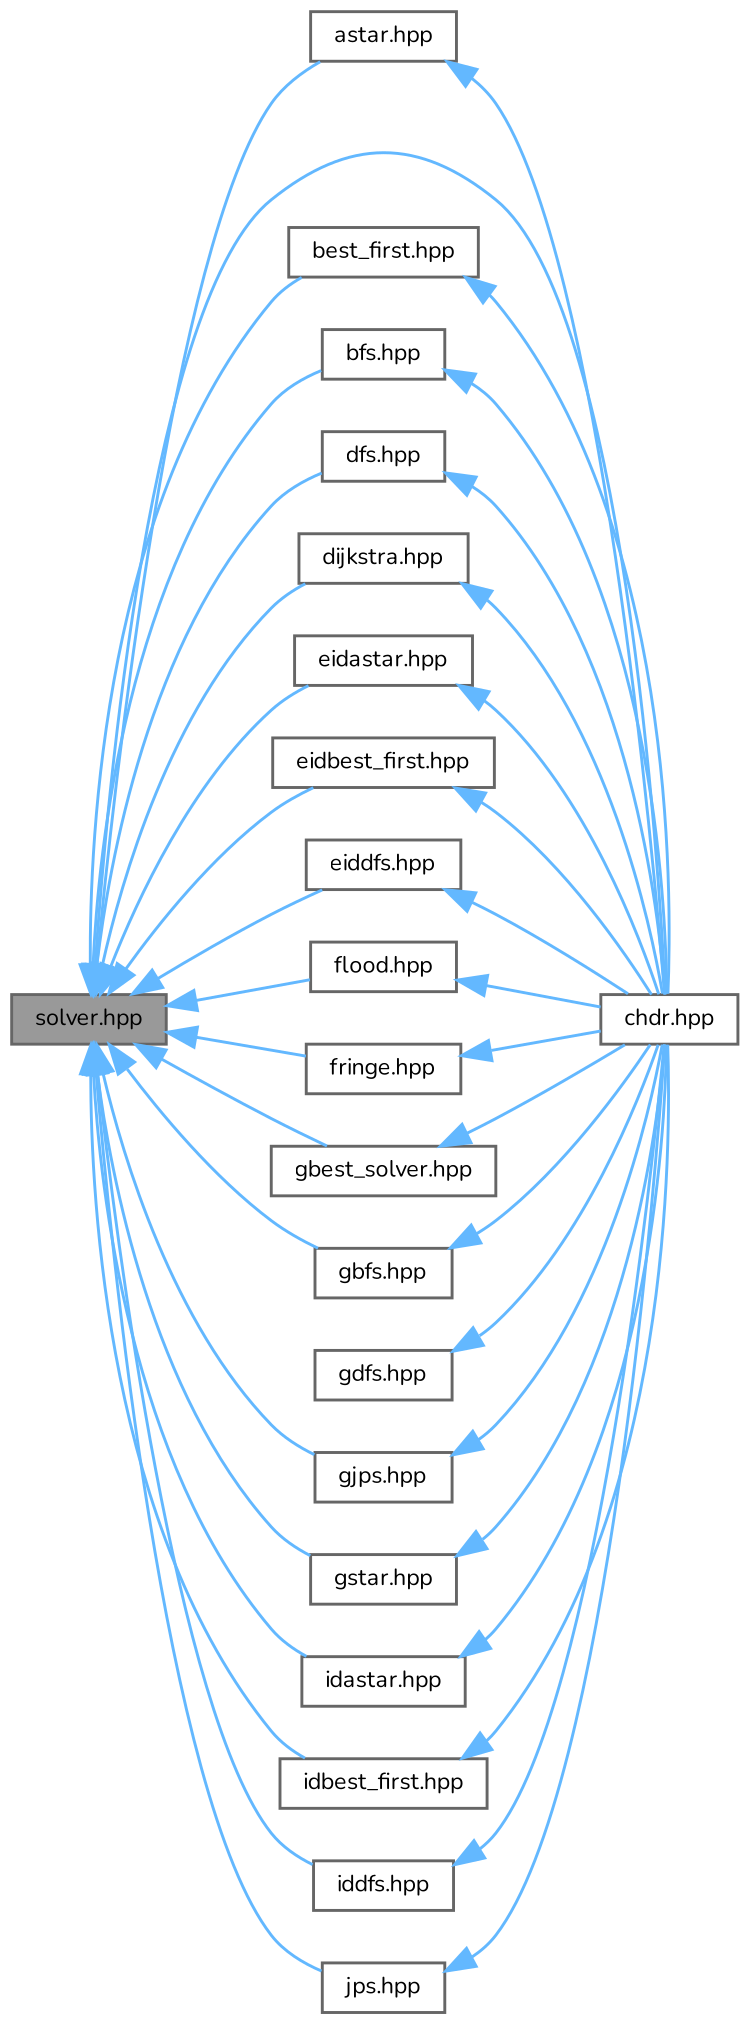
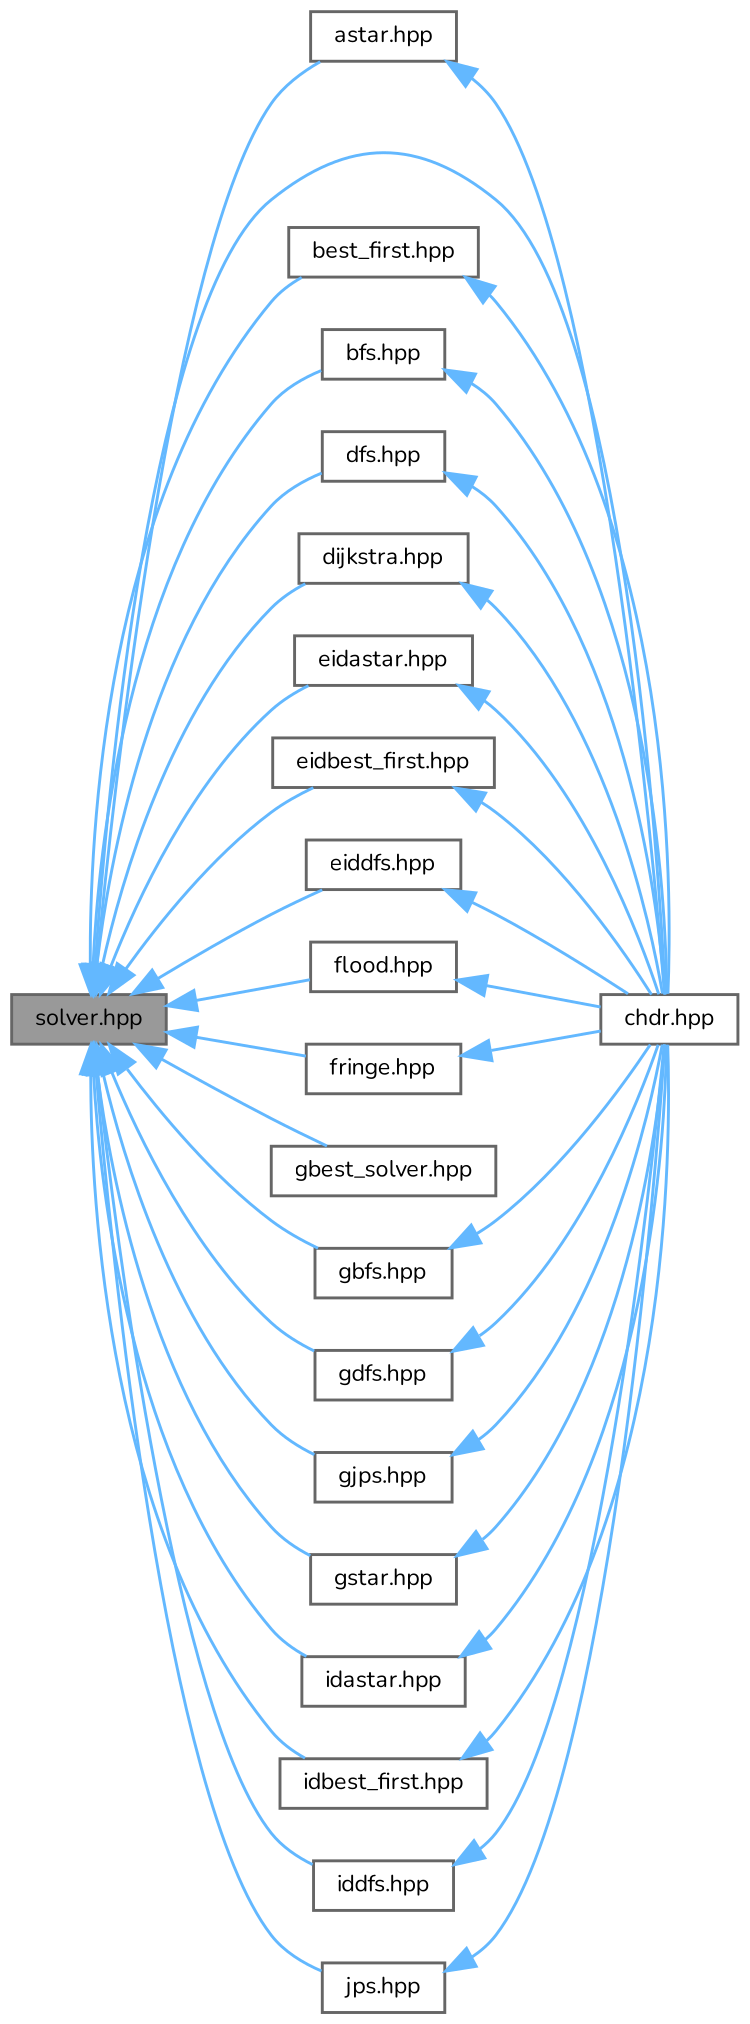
  digraph {
    fontname=Nunito
    rankdir=LR
    node [color=grey40 fillcolor=white fontname=Nunito fontsize=8 shape=box style=filled]
    edge [color=steelblue1 dir=back fontname=Nunito fontsize=8 labelfontname=Helvetica labelfontsize=8 style=solid]
    n1 [color=gray40 fillcolor=grey60 fontcolor=black height=0.2 label="solver.hpp" width=0.4]
    n2 [height=0.2 label="astar.hpp" width=0.4]
    n3 [height=0.2 label="chdr.hpp" width=0.4]
    n4 [height=0.2 label="best_first.hpp" width=0.4]
    n5 [height=0.2 label="bfs.hpp" width=0.4]
    n6 [height=0.2 label="dfs.hpp" width=0.4]
    n7 [height=0.2 label="dijkstra.hpp" width=0.4]
    n8 [height=0.2 label="eidastar.hpp" width=0.4]
    n9 [height=0.2 label="eidbest_first.hpp" width=0.4]
    n10 [height=0.2 label="eiddfs.hpp" width=0.4]
    n11 [height=0.2 label="flood.hpp" width=0.4]
    n12 [height=0.2 label="fringe.hpp" width=0.4]
    n13 [height=0.2 label="gbest_solver.hpp" width=0.4]
    n14 [height=0.2 label="gbfs.hpp" width=0.4]
    n15 [height=0.2 label="gdfs.hpp" width=0.4]
    n16 [height=0.2 label="gjps.hpp" width=0.4]
    n17 [height=0.2 label="gstar.hpp" width=0.4]
    n18 [height=0.2 label="idastar.hpp" width=0.4]
    n19 [height=0.2 label="idbest_first.hpp" width=0.4]
    n20 [height=0.2 label="iddfs.hpp" width=0.4]
    n21 [height=0.2 label="jps.hpp" width=0.4]
    n1 -> n2
    n1 -> n3
    n1 -> n4
    n1 -> n5
    n1 -> n6
    n1 -> n7
    n1 -> n8
    n1 -> n9
    n1 -> n10
    n1 -> n11
    n1 -> n12
    n1 -> n13
    n1 -> n14
+   n1 -> n15
    n1 -> n16
    n1 -> n17
    n1 -> n18
    n1 -> n19
    n1 -> n20
    n1 -> n21
    n2 -> n3
    n4 -> n3
    n5 -> n3
    n6 -> n3
    n7 -> n3
    n8 -> n3
    n9 -> n3
    n10 -> n3
    n11 -> n3
    n12 -> n3
-   n13 -> n3
    n14 -> n3
    n15 -> n3
    n16 -> n3
    n17 -> n3
    n18 -> n3
    n19 -> n3
    n20 -> n3
    n21 -> n3
  }
